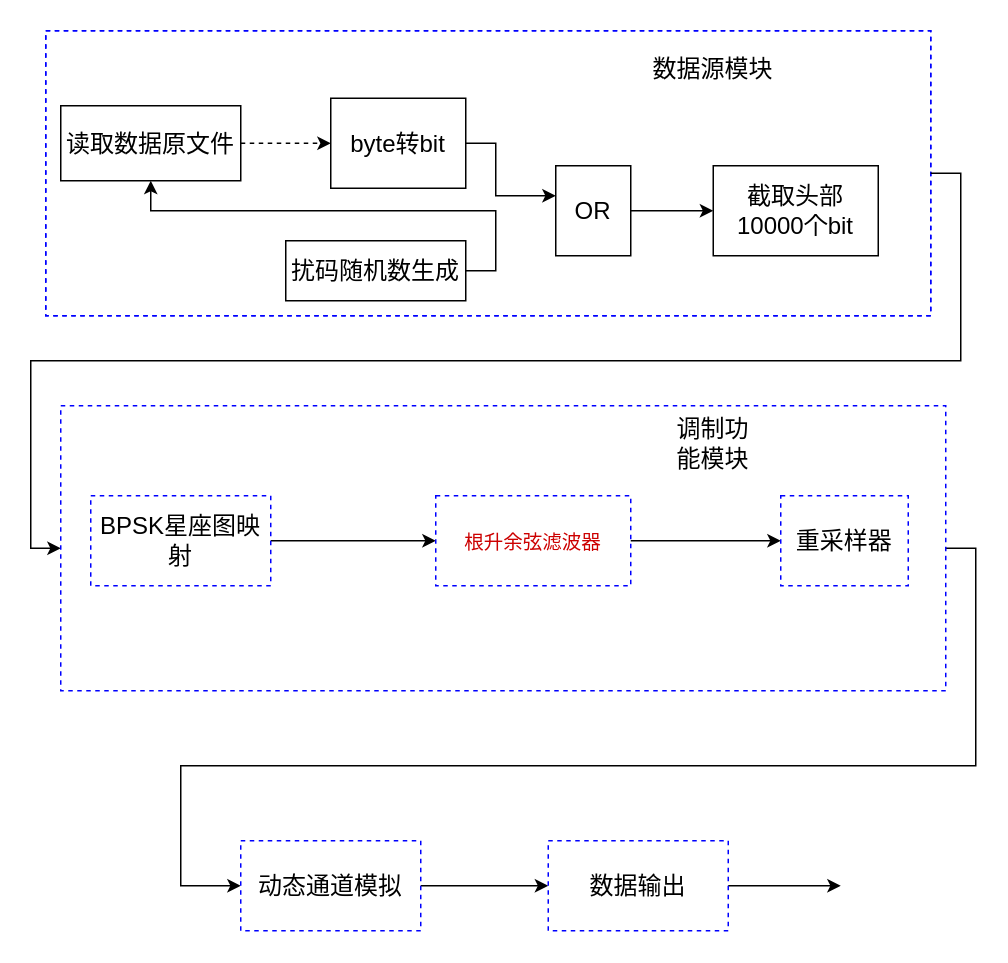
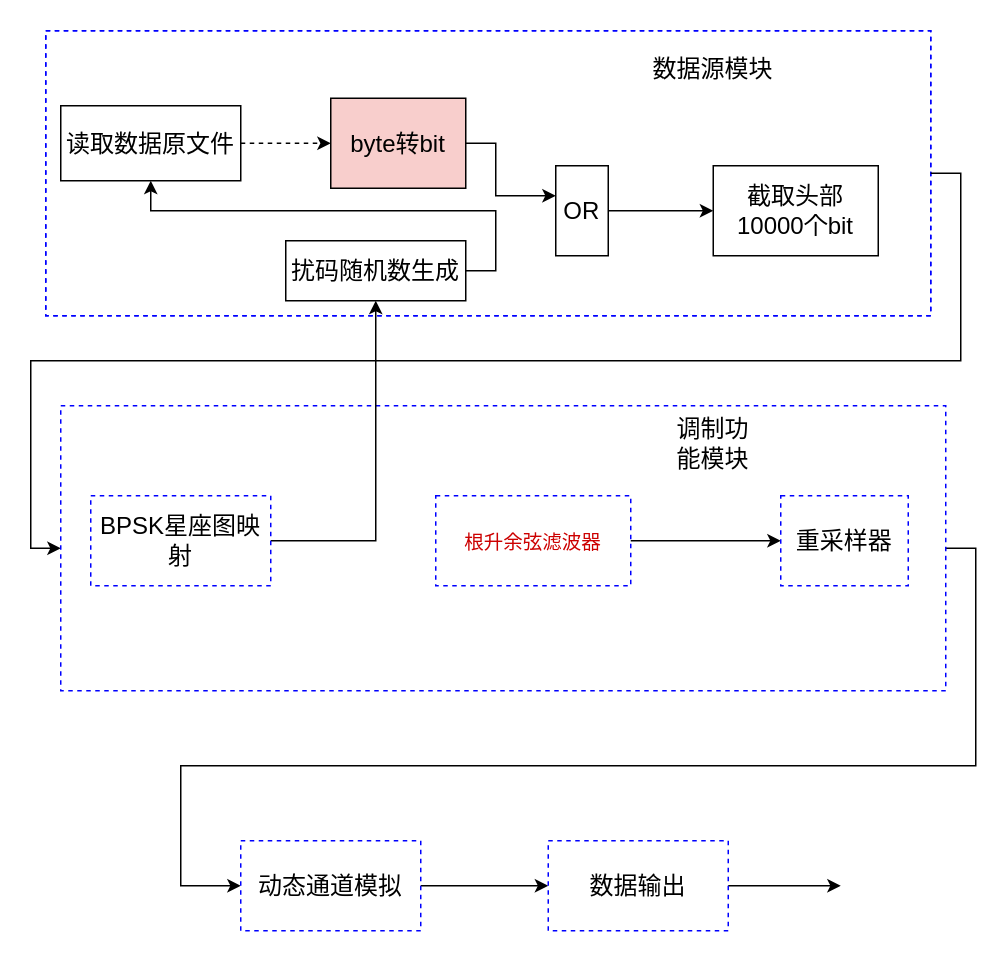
  <mxCell id="0" />
  <mxCell id="1" parent="0" />
  <mxCell id="2" value="" style="rounded=0;whiteSpace=wrap;html=1;fontSize=16;fillColor=none;dashed=1;strokeColor=#0000FF;" vertex="1" parent="1"><mxGeometry x="30" y="20" width="590" height="190" as="geometry" /></mxCell>
  <mxCell id="3" value="" style="edgeStyle=orthogonalEdgeStyle;rounded=0;orthogonalLoop=1;jettySize=auto;html=1;fontSize=16;dashed=1;" edge="1" parent="1" source="4" target="6"><mxGeometry relative="1" as="geometry" /></mxCell>
  <mxCell id="4" value="读取数据原文件" style="rounded=0;whiteSpace=wrap;html=1;fontSize=16;" vertex="1" parent="1"><mxGeometry x="40" y="70" width="120" height="50" as="geometry" /></mxCell>
  <mxCell id="5" style="edgeStyle=orthogonalEdgeStyle;rounded=0;orthogonalLoop=1;jettySize=auto;html=1;exitX=1;exitY=0.5;exitDx=0;exitDy=0;fontSize=16;" edge="1" parent="1" source="6" target="11"><mxGeometry relative="1" as="geometry"><Array as="points"><mxPoint x="330" y="95" /><mxPoint x="330" y="130" /></Array></mxGeometry></mxCell>
- <mxCell id="6" value="byte转bit" style="rounded=0;whiteSpace=wrap;html=1;fontSize=16;" vertex="1" parent="1"><mxGeometry x="220" y="65" width="90" height="60" as="geometry" /></mxCell>
+ <mxCell id="6" value="byte转bit" style="rounded=0;whiteSpace=wrap;html=1;fontSize=16;fillColor=#f8cecc;" vertex="1" parent="1"><mxGeometry x="220" y="65" width="90" height="60" as="geometry" /></mxCell>
  <mxCell id="7" style="edgeStyle=orthogonalEdgeStyle;rounded=0;orthogonalLoop=1;jettySize=auto;html=1;exitX=1;exitY=0.5;exitDx=0;exitDy=0;fontSize=16;" edge="1" parent="1" source="8" target="4"><mxGeometry relative="1" as="geometry" /></mxCell>
  <mxCell id="8" value="扰码随机数生成" style="rounded=0;whiteSpace=wrap;html=1;fontSize=16;" vertex="1" parent="1"><mxGeometry x="190" y="160" width="120" height="40" as="geometry" /></mxCell>
  <mxCell id="9" style="edgeStyle=orthogonalEdgeStyle;rounded=0;orthogonalLoop=1;jettySize=auto;html=1;entryX=0;entryY=0.5;entryDx=0;entryDy=0;fontSize=16;" edge="1" parent="1" source="11" target="12"><mxGeometry relative="1" as="geometry" /></mxCell>
  <mxCell id="10" value="" style="rounded=0;whiteSpace=wrap;html=1;fontSize=16;fillColor=none;dashed=1;strokeColor=#0000FF;" vertex="1" parent="1"><mxGeometry x="30" y="20" width="590" height="190" as="geometry" /></mxCell>
- <mxCell id="11" value="OR" style="rounded=0;whiteSpace=wrap;html=1;fontSize=16;" vertex="1" parent="1"><mxGeometry x="370" y="110" width="50" height="60" as="geometry" /></mxCell>
+ <mxCell id="11" value="OR" style="rounded=0;whiteSpace=wrap;html=1;fontSize=16;" vertex="1" parent="1"><mxGeometry x="370" y="110" width="35" height="60" as="geometry" /></mxCell>
  <mxCell id="12" value="截取头部10000个bit" style="rounded=0;whiteSpace=wrap;html=1;fontSize=16;" vertex="1" parent="1"><mxGeometry x="475" y="110" width="110" height="60" as="geometry" /></mxCell>
  <mxCell id="13" value="数据源模块" style="text;html=1;strokeColor=none;fillColor=none;align=center;verticalAlign=middle;whiteSpace=wrap;rounded=0;dashed=1;fontSize=16;" vertex="1" parent="1"><mxGeometry x="410" y="30" width="130" height="30" as="geometry" /></mxCell>
  <mxCell id="14" style="edgeStyle=orthogonalEdgeStyle;rounded=0;orthogonalLoop=1;jettySize=auto;html=1;entryX=0;entryY=0.5;entryDx=0;entryDy=0;fontSize=16;" edge="1" parent="1" source="2" target="16"><mxGeometry relative="1" as="geometry"><Array as="points"><mxPoint x="640" y="115" /><mxPoint x="640" y="240" /><mxPoint x="20" y="240" /><mxPoint x="20" y="365" /></Array></mxGeometry></mxCell>
  <mxCell id="15" style="edgeStyle=orthogonalEdgeStyle;rounded=0;orthogonalLoop=1;jettySize=auto;html=1;entryX=0;entryY=0.5;entryDx=0;entryDy=0;fontSize=16;" edge="1" parent="1" source="16" target="24"><mxGeometry relative="1" as="geometry"><Array as="points"><mxPoint x="650" y="365" /><mxPoint x="650" y="510" /><mxPoint x="120" y="510" /><mxPoint x="120" y="590" /></Array></mxGeometry></mxCell>
  <mxCell id="16" value="" style="rounded=0;whiteSpace=wrap;html=1;fontSize=16;fillColor=none;dashed=1;strokeColor=#0000FF;" vertex="1" parent="1"><mxGeometry x="40" y="270" width="590" height="190" as="geometry" /></mxCell>
- <mxCell id="17" style="edgeStyle=orthogonalEdgeStyle;rounded=0;orthogonalLoop=1;jettySize=auto;html=1;exitX=1;exitY=0.5;exitDx=0;exitDy=0;entryX=0;entryY=0.5;entryDx=0;entryDy=0;fontSize=16;" edge="1" parent="1" source="18" target="20"><mxGeometry relative="1" as="geometry" /></mxCell>
+ <mxCell id="17" style="edgeStyle=orthogonalEdgeStyle;rounded=0;orthogonalLoop=1;jettySize=auto;html=1;exitX=1;exitY=0.5;exitDx=0;exitDy=0;fontSize=16;" edge="1" parent="1" source="18" target="8"><mxGeometry relative="1" as="geometry" /></mxCell>
  <mxCell id="18" value="BPSK星座图映射" style="rounded=0;whiteSpace=wrap;html=1;dashed=1;fontSize=16;strokeColor=#0000FF;fillColor=none;" vertex="1" parent="1"><mxGeometry x="60" y="330" width="120" height="60" as="geometry" /></mxCell>
  <mxCell id="19" value="" style="edgeStyle=orthogonalEdgeStyle;rounded=0;orthogonalLoop=1;jettySize=auto;html=1;fontSize=16;" edge="1" parent="1" source="20" target="21"><mxGeometry relative="1" as="geometry" /></mxCell>
  <mxCell id="20" value="&lt;span style=&quot;color: rgb(204, 0, 0); font-family: Arial, sans-serif; font-size: 13px; text-align: start; background-color: rgb(255, 255, 255);&quot; class=&quot;op_dict3_highlight&quot;&gt;根&lt;/span&gt;&lt;span style=&quot;color: rgb(204, 0, 0); font-family: Arial, sans-serif; font-size: 13px; text-align: start; background-color: rgb(255, 255, 255);&quot; class=&quot;op_dict3_highlight&quot;&gt;升&lt;/span&gt;&lt;span style=&quot;color: rgb(204, 0, 0); font-family: Arial, sans-serif; font-size: 13px; text-align: start; background-color: rgb(255, 255, 255);&quot; class=&quot;op_dict3_highlight&quot;&gt;余弦&lt;/span&gt;&lt;span style=&quot;color: rgb(204, 0, 0); font-family: Arial, sans-serif; font-size: 13px; text-align: start; background-color: rgb(255, 255, 255);&quot; class=&quot;op_dict3_highlight&quot;&gt;滤波器&lt;/span&gt;" style="rounded=0;whiteSpace=wrap;html=1;dashed=1;fontSize=16;strokeColor=#0000FF;fillColor=none;" vertex="1" parent="1"><mxGeometry x="290" y="330" width="130" height="60" as="geometry" /></mxCell>
  <mxCell id="21" value="重采样器" style="rounded=0;whiteSpace=wrap;html=1;dashed=1;fontSize=16;strokeColor=#0000FF;fillColor=none;" vertex="1" parent="1"><mxGeometry x="520" y="330" width="85" height="60" as="geometry" /></mxCell>
  <mxCell id="22" value="调制功能模块" style="text;html=1;strokeColor=none;fillColor=none;align=center;verticalAlign=middle;whiteSpace=wrap;rounded=0;dashed=1;fontSize=16;" vertex="1" parent="1"><mxGeometry x="445" y="280" width="60" height="30" as="geometry" /></mxCell>
  <mxCell id="23" style="edgeStyle=orthogonalEdgeStyle;rounded=0;orthogonalLoop=1;jettySize=auto;html=1;exitX=1;exitY=0.5;exitDx=0;exitDy=0;entryX=0;entryY=0.5;entryDx=0;entryDy=0;fontSize=16;" edge="1" parent="1" source="24" target="26"><mxGeometry relative="1" as="geometry" /></mxCell>
  <mxCell id="24" value="动态通道模拟" style="rounded=0;whiteSpace=wrap;html=1;dashed=1;fontSize=16;strokeColor=#0000FF;fillColor=none;" vertex="1" parent="1"><mxGeometry x="160" y="560" width="120" height="60" as="geometry" /></mxCell>
  <mxCell id="25" style="edgeStyle=orthogonalEdgeStyle;rounded=0;orthogonalLoop=1;jettySize=auto;html=1;exitX=1;exitY=0.5;exitDx=0;exitDy=0;fontSize=16;" edge="1" parent="1" source="26"><mxGeometry relative="1" as="geometry"><mxPoint x="560" y="590" as="targetPoint" /></mxGeometry></mxCell>
  <mxCell id="26" value="数据输出" style="rounded=0;whiteSpace=wrap;html=1;dashed=1;fontSize=16;strokeColor=#0000FF;fillColor=none;" vertex="1" parent="1"><mxGeometry x="365" y="560" width="120" height="60" as="geometry" /></mxCell>
